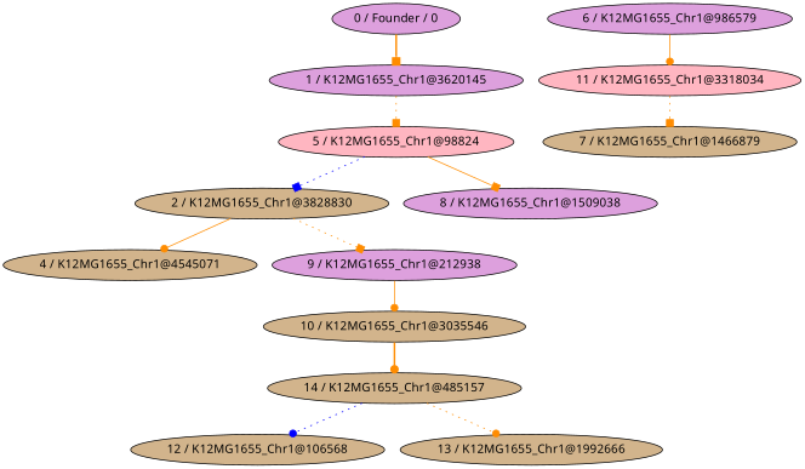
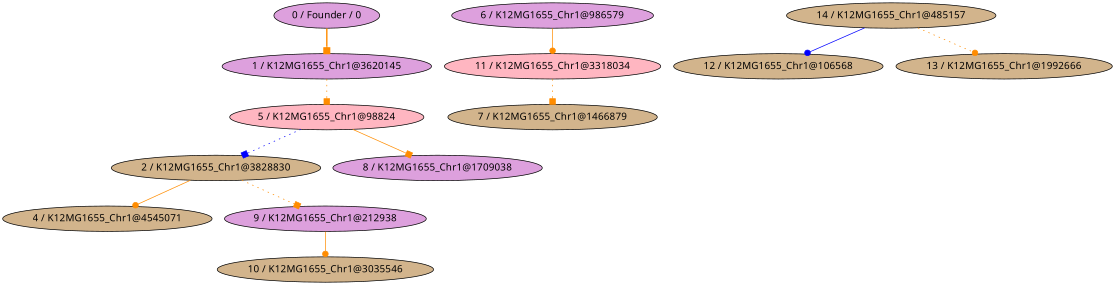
  digraph {
    fontname="Noto Sans"
    node [fillcolor=tan fontname="Noto Sans" style=filled]
    edge [arrowhead=box color=darkorange fontname="Noto Sans" style=dotted]
    n1 [fillcolor=plum label="0 / Founder / 0"]
    n2 [fillcolor=plum label="1 / K12MG1655_Chr1@3620145"]
    n3 [fillcolor=lightpink label="5 / K12MG1655_Chr1@98824"]
    n4 [label="2 / K12MG1655_Chr1@3828830"]
-   n5 [fillcolor=plum label="8 / K12MG1655_Chr1@1509038"]
+   n5 [fillcolor=plum label="8 / K12MG1655_Chr1@1709038"]
    n6 [label="4 / K12MG1655_Chr1@4545071"]
    n7 [fillcolor=plum label="9 / K12MG1655_Chr1@212938"]
    n8 [fillcolor=plum label="6 / K12MG1655_Chr1@986579"]
    n9 [fillcolor=lightpink label="11 / K12MG1655_Chr1@3318034"]
    n10 [label="10 / K12MG1655_Chr1@3035546"]
    n11 [label="7 / K12MG1655_Chr1@1466879"]
    n12 [label="14 / K12MG1655_Chr1@485157"]
    n13 [label="12 / K12MG1655_Chr1@106568"]
    n14 [label="13 / K12MG1655_Chr1@1992666"]
    n1 -> n2 [style=bold]
    n2 -> n3
    n3 -> n4 [color=blue]
    n3 -> n5 [style=solid]
    n4 -> n6 [arrowhead=dot style=solid]
    n4 -> n7
    n7 -> n10 [arrowhead=dot style=solid]
    n8 -> n9 [arrowhead=dot style=solid]
    n9 -> n11
-   n10 -> n12 [arrowhead=dot style=bold]
-   n12 -> n13 [arrowhead=dot color=blue]
+   n12 -> n13 [arrowhead=dot color=blue style=solid]
    n12 -> n14 [arrowhead=dot]
  }
